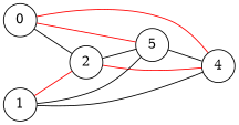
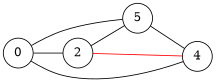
  graph {
    rankdir=LR
    node [shape=circle]
    0
    2
    n3 [label=5]
    4
-   1
    0 -- 2
-   0 -- n3 [color=red]
-   0 -- 4 [color=red]
+   0 -- n3 [color=black]
+   0 -- 4
    2 -- n3
    2 -- 4 [color=red]
    n3 -- 4
-   1 -- 2 [color=red]
-   1 -- n3
-   1 -- 4
  }
